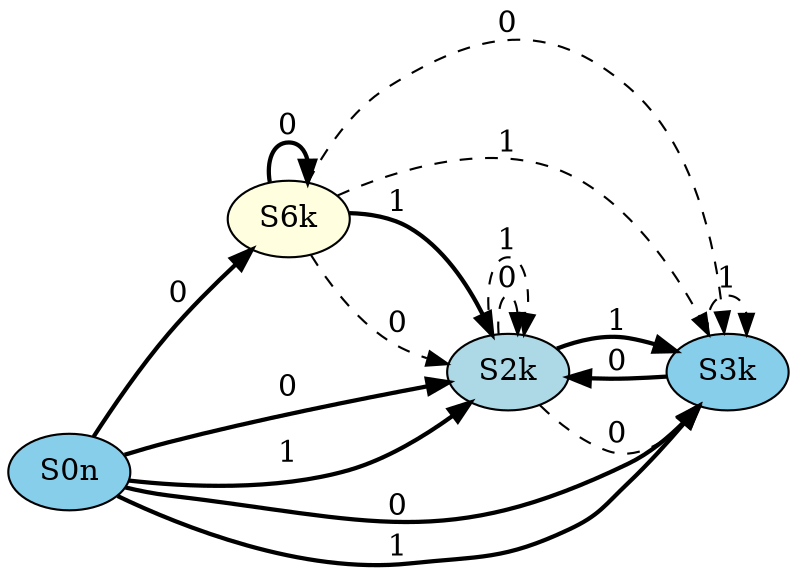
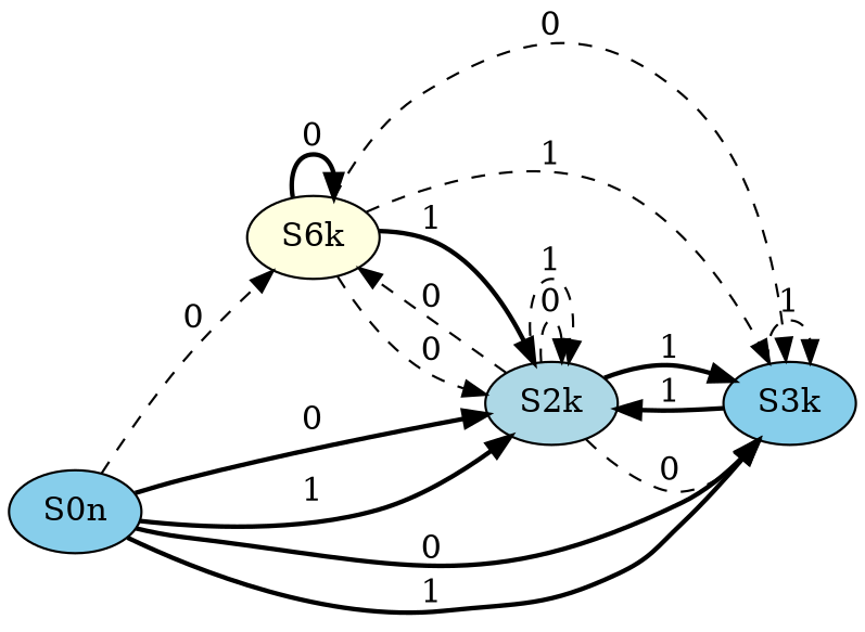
  digraph {
    rankdir=LR
    node [fillcolor=skyblue style=filled]
    edge [style=dashed]
    n1 [label=S0n]
    n2 [fillcolor=lightyellow label=S6k]
    n3 [fillcolor=lightblue label=S2k]
    n4 [label=S3k]
-   n1 -> n2 [label=0 style=bold]
+   n1 -> n2 [label=0]
    n1 -> n3 [label=0 style=bold]
    n1 -> n3 [label=1 style=bold]
    n1 -> n4 [label=0 style=bold]
    n1 -> n4 [label=1 style=bold]
    n2 -> n2 [label=0 style=bold]
    n2 -> n3 [label=0]
    n2 -> n3 [label=1 style=bold]
    n2 -> n4 [label=0]
    n2 -> n4 [label=1]
+   n3 -> n2 [label=0]
    n3 -> n3 [label=0]
    n3 -> n3 [label=1]
    n3 -> n4 [label=0]
    n3 -> n4 [label=1 style=bold]
-   n4 -> n3 [label=0 style=bold]
+   n4 -> n3 [label=1 style=bold]
    n4 -> n4 [label=1]
  }
